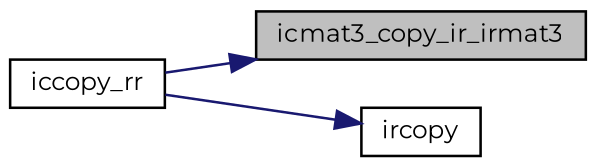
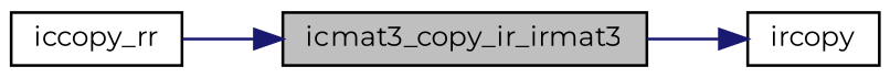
  digraph {
    fontname=Montserrat
    rankdir=LR
    node [color=black fillcolor=white fontname=Montserrat fontsize=10 shape=record style=filled]
    edge [color=midnightblue fontname=Montserrat fontsize=10 labelfontname=Helvetica labelfontsize=10 style=solid]
    n1 [fillcolor=grey75 fontcolor=black height=0.2 label=icmat3_copy_ir_irmat3 width=0.4]
    n2 [height=0.2 label=iccopy_rr width=0.4]
    n3 [height=0.2 label=ircopy width=0.4]
    n2 -> n1
-   n2 -> n3
+   n1 -> n3
  }
